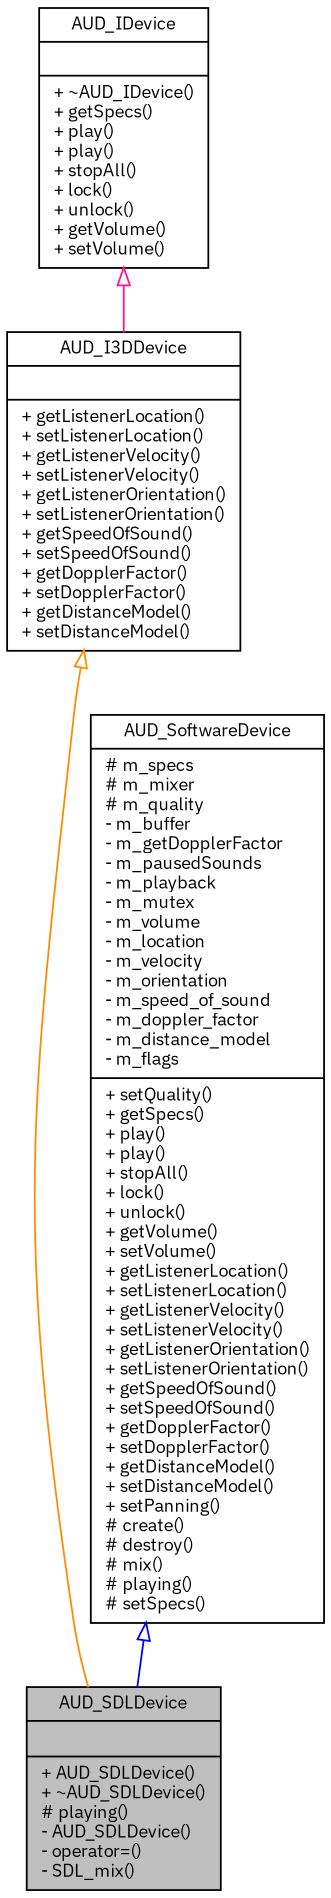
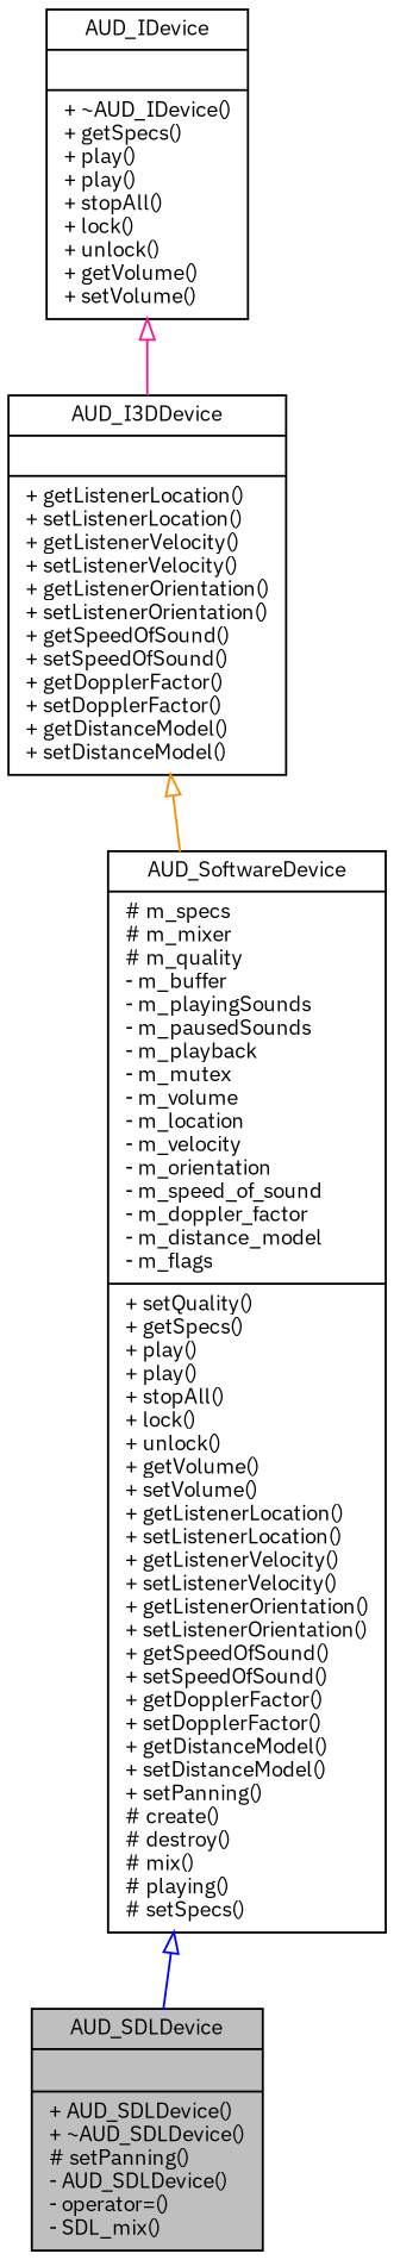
  digraph {
    fontname="IBM Plex Sans"
    node [color=black fillcolor=white fontname="IBM Plex Sans" fontsize=10 shape=record style=filled]
    edge [arrowtail=empty dir=back fontname="IBM Plex Sans" fontsize=10 labelfontname=Helvetica labelfontsize=10 style=solid]
-   n1 [fillcolor=grey75 fontcolor=black height=0.2 label="{AUD_SDLDevice\n||+ AUD_SDLDevice()\l+ ~AUD_SDLDevice()\l# playing()\l- AUD_SDLDevice()\l- operator=()\l- SDL_mix()\l}" width=0.4]
-   n2 [height=0.2 label="{AUD_SoftwareDevice\n|# m_specs\l# m_mixer\l# m_quality\l- m_buffer\l- m_getDopplerFactor\l- m_pausedSounds\l- m_playback\l- m_mutex\l- m_volume\l- m_location\l- m_velocity\l- m_orientation\l- m_speed_of_sound\l- m_doppler_factor\l- m_distance_model\l- m_flags\l|+ setQuality()\l+ getSpecs()\l+ play()\l+ play()\l+ stopAll()\l+ lock()\l+ unlock()\l+ getVolume()\l+ setVolume()\l+ getListenerLocation()\l+ setListenerLocation()\l+ getListenerVelocity()\l+ setListenerVelocity()\l+ getListenerOrientation()\l+ setListenerOrientation()\l+ getSpeedOfSound()\l+ setSpeedOfSound()\l+ getDopplerFactor()\l+ setDopplerFactor()\l+ getDistanceModel()\l+ setDistanceModel()\l+ setPanning()\l# create()\l# destroy()\l# mix()\l# playing()\l# setSpecs()\l}" width=0.4]
+   n1 [fillcolor=grey75 fontcolor=black height=0.2 label="{AUD_SDLDevice\n||+ AUD_SDLDevice()\l+ ~AUD_SDLDevice()\l# setPanning()\l- AUD_SDLDevice()\l- operator=()\l- SDL_mix()\l}" width=0.4]
+   n2 [height=0.2 label="{AUD_SoftwareDevice\n|# m_specs\l# m_mixer\l# m_quality\l- m_buffer\l- m_playingSounds\l- m_pausedSounds\l- m_playback\l- m_mutex\l- m_volume\l- m_location\l- m_velocity\l- m_orientation\l- m_speed_of_sound\l- m_doppler_factor\l- m_distance_model\l- m_flags\l|+ setQuality()\l+ getSpecs()\l+ play()\l+ play()\l+ stopAll()\l+ lock()\l+ unlock()\l+ getVolume()\l+ setVolume()\l+ getListenerLocation()\l+ setListenerLocation()\l+ getListenerVelocity()\l+ setListenerVelocity()\l+ getListenerOrientation()\l+ setListenerOrientation()\l+ getSpeedOfSound()\l+ setSpeedOfSound()\l+ getDopplerFactor()\l+ setDopplerFactor()\l+ getDistanceModel()\l+ setDistanceModel()\l+ setPanning()\l# create()\l# destroy()\l# mix()\l# playing()\l# setSpecs()\l}" width=0.4]
    n3 [height=0.2 label="{AUD_IDevice\n||+ ~AUD_IDevice()\l+ getSpecs()\l+ play()\l+ play()\l+ stopAll()\l+ lock()\l+ unlock()\l+ getVolume()\l+ setVolume()\l}" width=0.4]
    n4 [height=0.2 label="{AUD_I3DDevice\n||+ getListenerLocation()\l+ setListenerLocation()\l+ getListenerVelocity()\l+ setListenerVelocity()\l+ getListenerOrientation()\l+ setListenerOrientation()\l+ getSpeedOfSound()\l+ setSpeedOfSound()\l+ getDopplerFactor()\l+ setDopplerFactor()\l+ getDistanceModel()\l+ setDistanceModel()\l}" width=0.4]
    n2 -> n1 [color=blue]
    n3 -> n4 [color=deeppink]
-   n4 -> n1 [color=darkorange]
+   n4 -> n2 [color=darkorange]
  }
